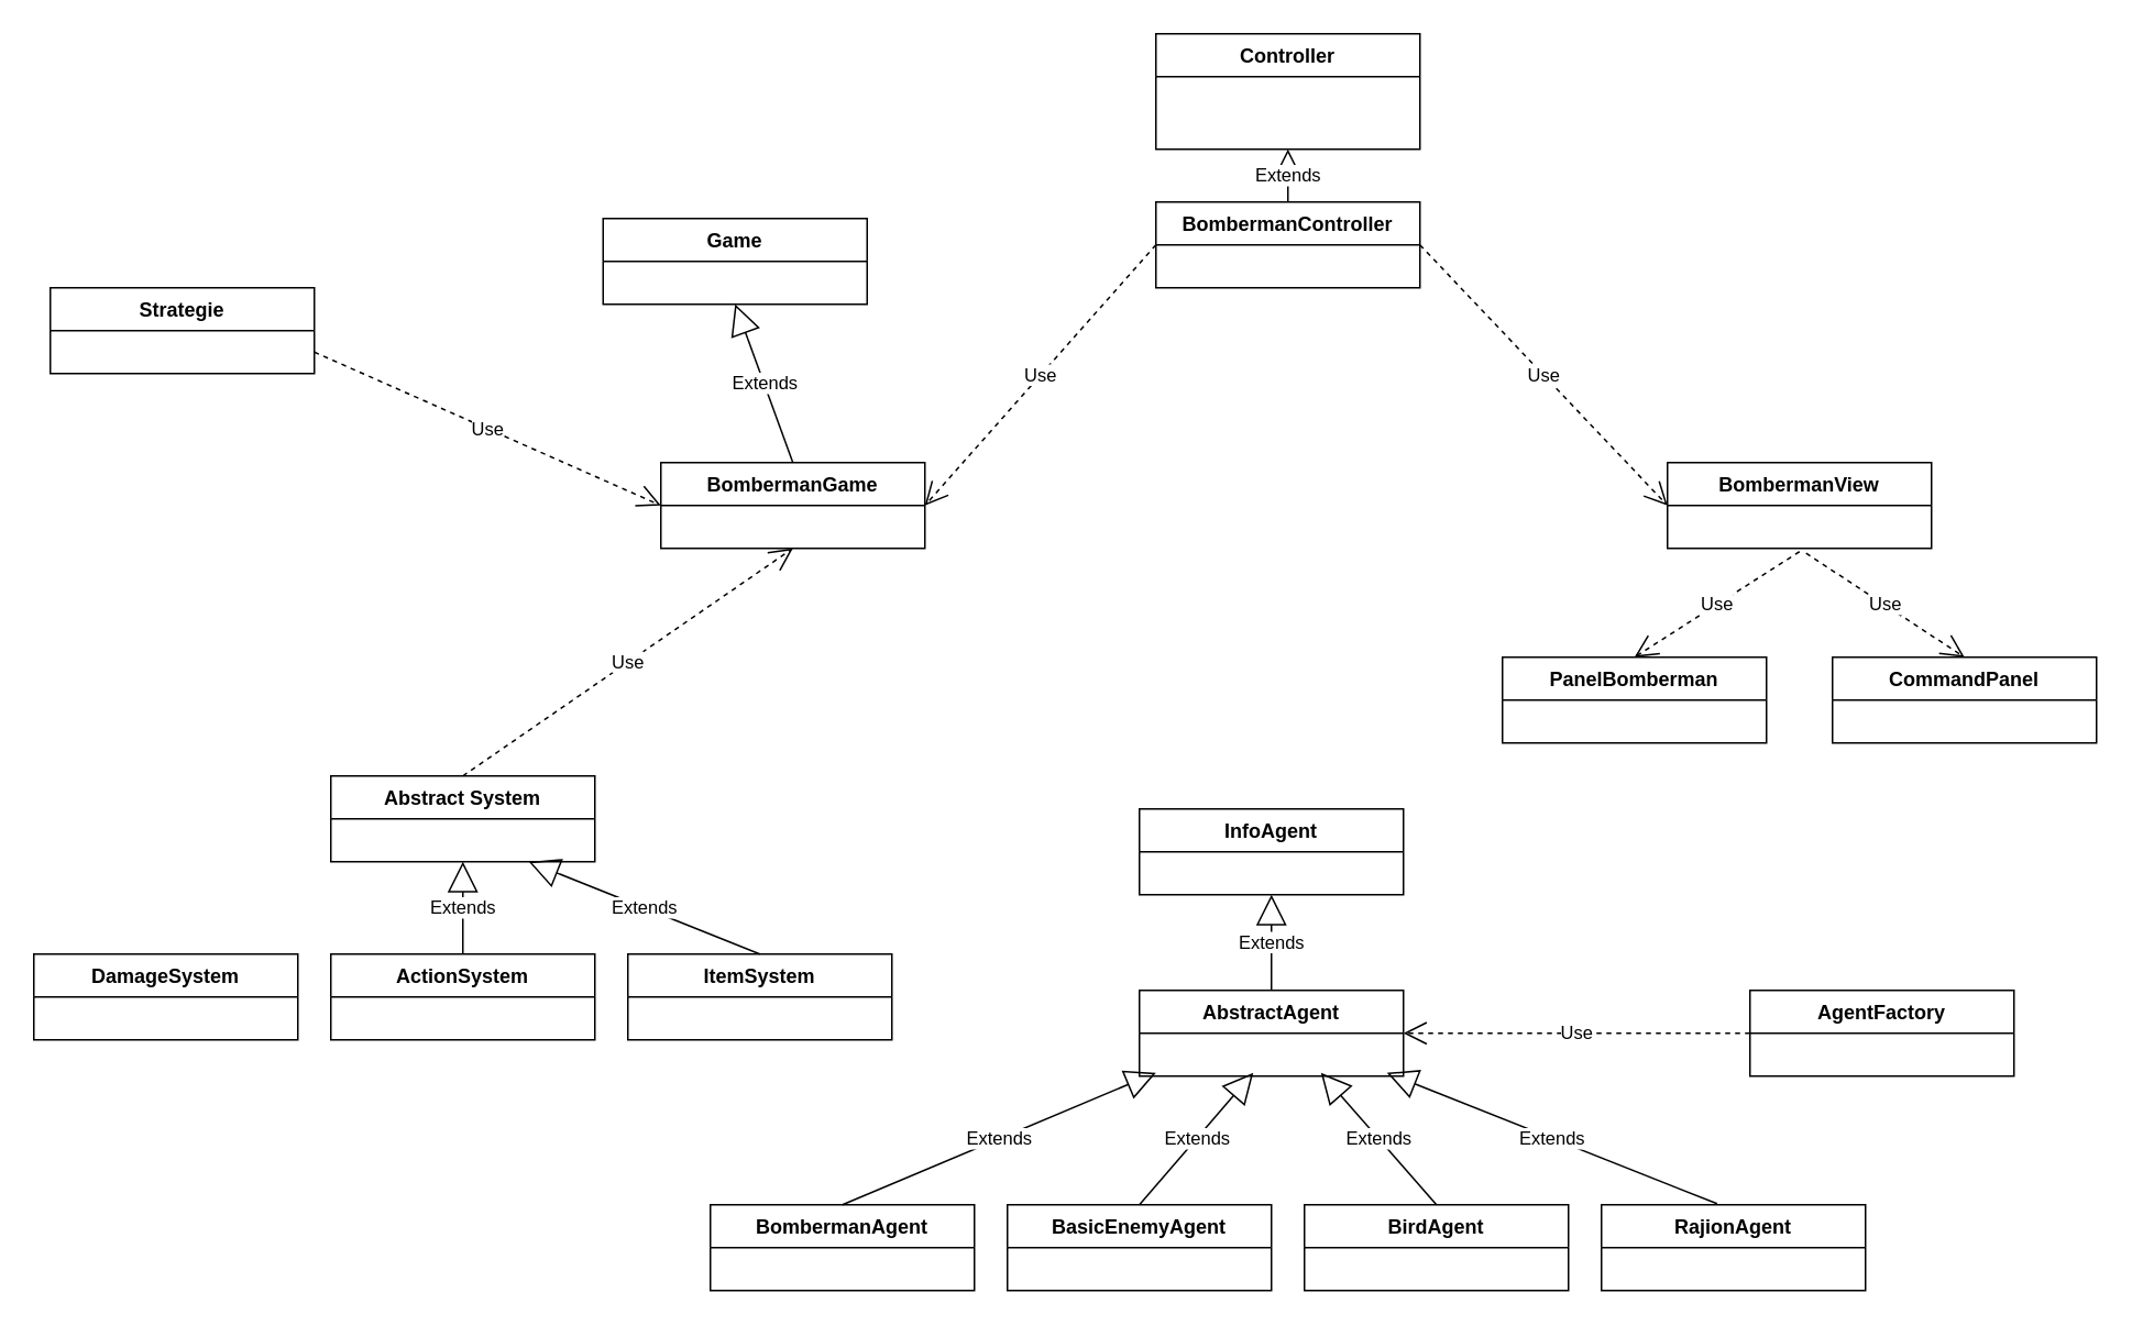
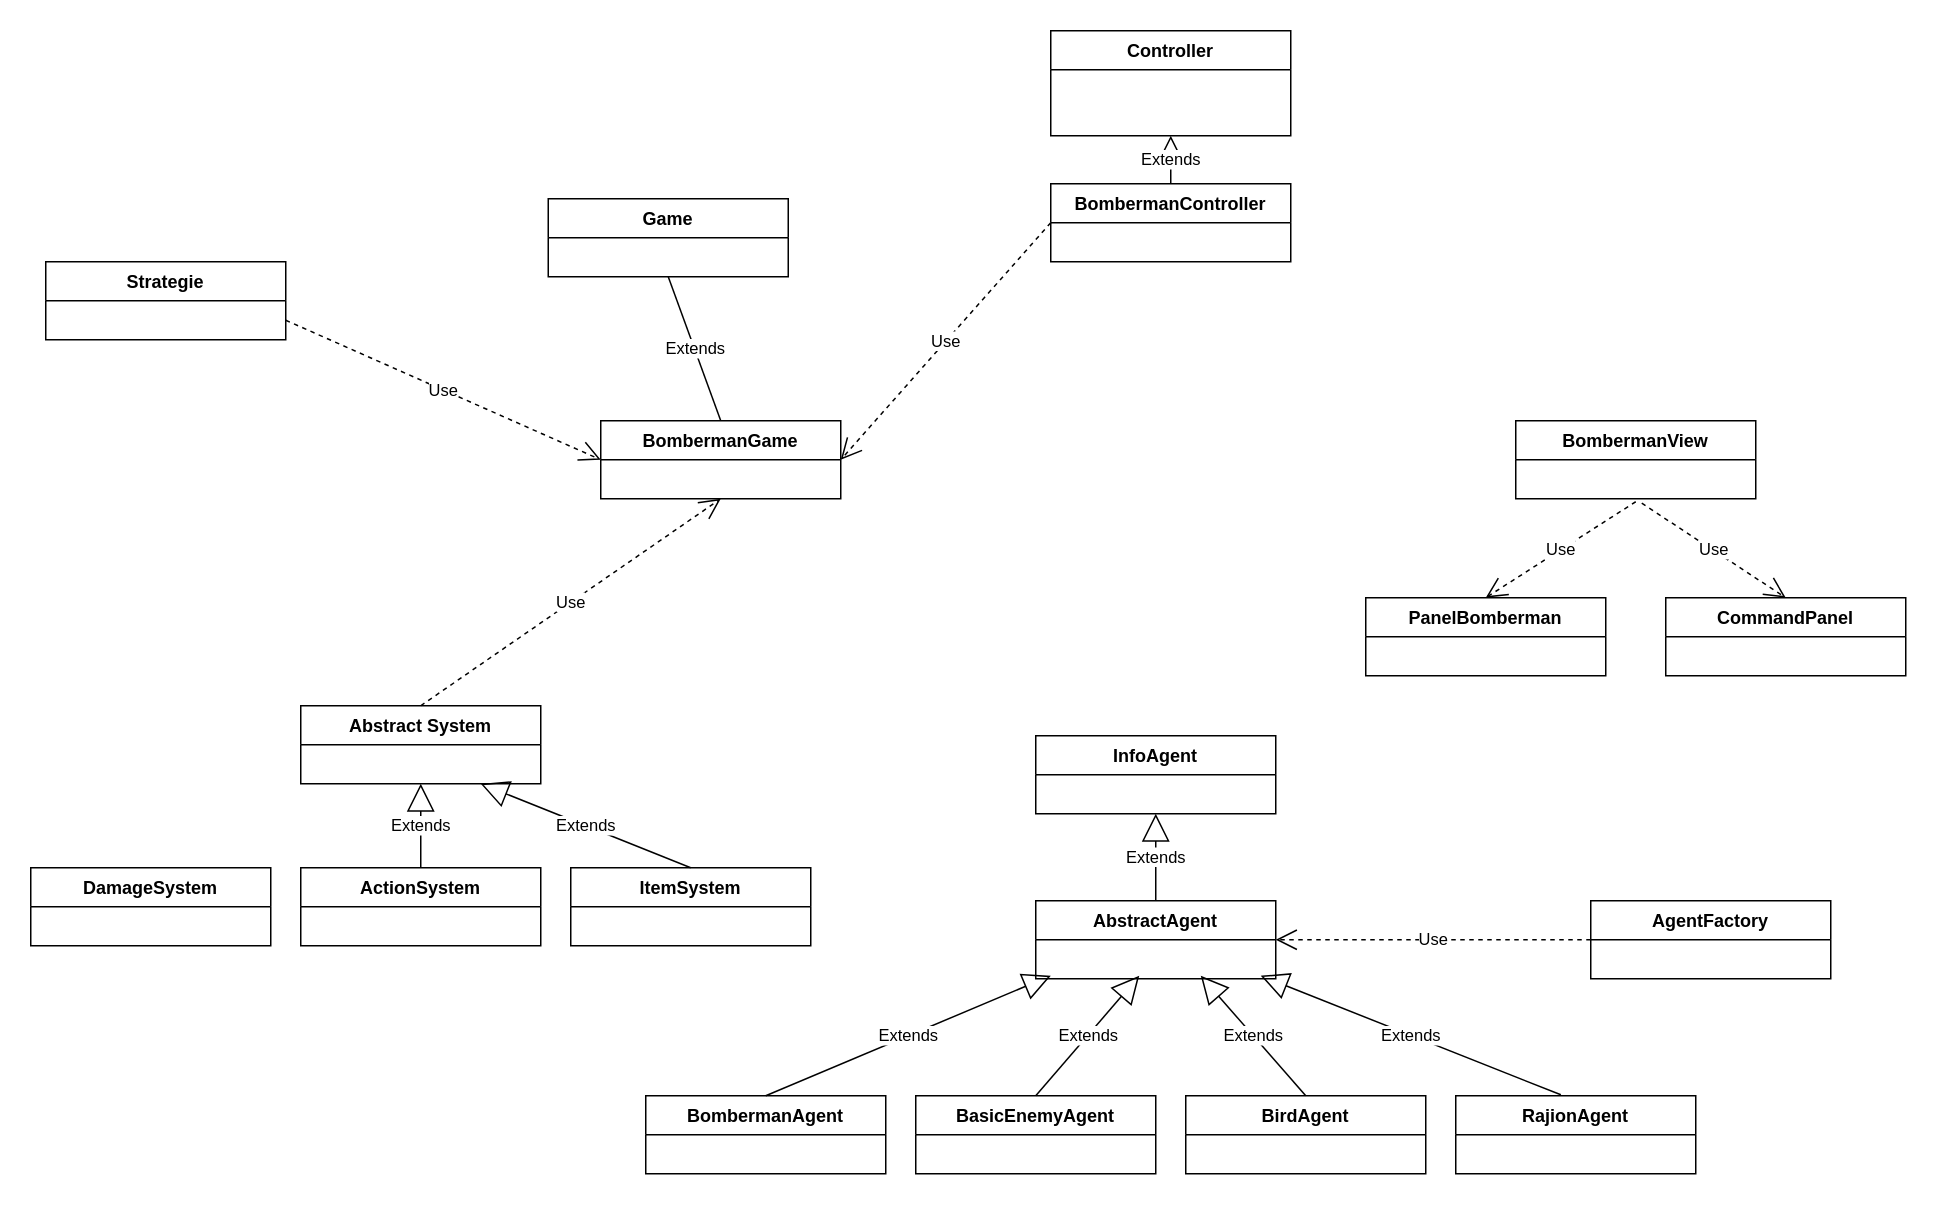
  <mxCell id="0" />
  <mxCell id="1" parent="0" />
  <mxCell id="2" value="Game" style="swimlane;fontStyle=1;align=center;verticalAlign=top;childLayout=stackLayout;horizontal=1;startSize=26;horizontalStack=0;resizeParent=1;resizeParentMax=0;resizeLast=0;collapsible=1;marginBottom=0;" parent="1" vertex="1"><mxGeometry x="365" y="132" width="160" height="52" as="geometry" /></mxCell>
  <mxCell id="3" value="Controller" style="swimlane;fontStyle=1;align=center;verticalAlign=top;childLayout=stackLayout;horizontal=1;startSize=26;horizontalStack=0;resizeParent=1;resizeParentMax=0;resizeLast=0;collapsible=1;marginBottom=0;" parent="1" vertex="1"><mxGeometry x="700" y="20" width="160" height="70" as="geometry" /></mxCell>
  <mxCell id="4" value="BombermanGame" style="swimlane;fontStyle=1;align=center;verticalAlign=top;childLayout=stackLayout;horizontal=1;startSize=26;horizontalStack=0;resizeParent=1;resizeParentMax=0;resizeLast=0;collapsible=1;marginBottom=0;" parent="1" vertex="1"><mxGeometry x="400" y="280" width="160" height="52" as="geometry" /></mxCell>
- <mxCell id="5" value="Extends" style="endArrow=block;endSize=16;endFill=0;html=1;exitX=0.5;exitY=0;exitDx=0;exitDy=0;entryX=0.5;entryY=1;entryDx=0;entryDy=0;" parent="1" source="4" edge="1" target="2"><mxGeometry width="160" relative="1" as="geometry"><mxPoint x="430" y="283.5" as="sourcePoint" /><mxPoint x="510" y="246" as="targetPoint" /></mxGeometry></mxCell>
+ <mxCell id="5" value="Extends" style="endArrow=none;endSize=16;endFill=0;html=1;exitX=0.5;exitY=0;exitDx=0;exitDy=0;entryX=0.5;entryY=1;entryDx=0;entryDy=0;" parent="1" source="4" edge="1" target="2"><mxGeometry width="160" relative="1" as="geometry"><mxPoint x="430" y="283.5" as="sourcePoint" /><mxPoint x="510" y="246" as="targetPoint" /></mxGeometry></mxCell>
  <mxCell id="6" value="Extends" style="endArrow=block;endSize=16;endFill=0;html=1;exitX=0.5;exitY=0;exitDx=0;exitDy=0;entryX=0.5;entryY=1;entryDx=0;entryDy=0;" parent="1" edge="1" target="3" source="36"><mxGeometry width="160" relative="1" as="geometry"><mxPoint x="779" y="160" as="sourcePoint" /><mxPoint x="779" y="80.004" as="targetPoint" /></mxGeometry></mxCell>
  <mxCell id="7" value="AbstractAgent" style="swimlane;fontStyle=1;align=center;verticalAlign=top;childLayout=stackLayout;horizontal=1;startSize=26;horizontalStack=0;resizeParent=1;resizeParentMax=0;resizeLast=0;collapsible=1;marginBottom=0;" parent="1" vertex="1"><mxGeometry x="690" y="600" width="160" height="52" as="geometry" /></mxCell>
  <mxCell id="8" value="BirdAgent" style="swimlane;fontStyle=1;align=center;verticalAlign=top;childLayout=stackLayout;horizontal=1;startSize=26;horizontalStack=0;resizeParent=1;resizeParentMax=0;resizeLast=0;collapsible=1;marginBottom=0;" parent="1" vertex="1"><mxGeometry x="790" y="730" width="160" height="52" as="geometry" /></mxCell>
  <mxCell id="9" value="RajionAgent" style="swimlane;fontStyle=1;align=center;verticalAlign=top;childLayout=stackLayout;horizontal=1;startSize=26;horizontalStack=0;resizeParent=1;resizeParentMax=0;resizeLast=0;collapsible=1;marginBottom=0;" parent="1" vertex="1"><mxGeometry x="970" y="730" width="160" height="52" as="geometry" /></mxCell>
  <mxCell id="10" value="BasicEnemyAgent" style="swimlane;fontStyle=1;align=center;verticalAlign=top;childLayout=stackLayout;horizontal=1;startSize=26;horizontalStack=0;resizeParent=1;resizeParentMax=0;resizeLast=0;collapsible=1;marginBottom=0;" parent="1" vertex="1"><mxGeometry x="610" y="730" width="160" height="52" as="geometry" /></mxCell>
  <mxCell id="11" value="BombermanAgent" style="swimlane;fontStyle=1;align=center;verticalAlign=top;childLayout=stackLayout;horizontal=1;startSize=26;horizontalStack=0;resizeParent=1;resizeParentMax=0;resizeLast=0;collapsible=1;marginBottom=0;" parent="1" vertex="1"><mxGeometry x="430" y="730" width="160" height="52" as="geometry" /></mxCell>
  <mxCell id="12" value="Extends" style="endArrow=block;endSize=16;endFill=0;html=1;exitX=0.5;exitY=0;exitDx=0;exitDy=0;" parent="1" source="11" edge="1"><mxGeometry width="160" relative="1" as="geometry"><mxPoint x="490" y="720" as="sourcePoint" /><mxPoint x="700" y="650" as="targetPoint" /></mxGeometry></mxCell>
  <mxCell id="13" value="Extends" style="endArrow=block;endSize=16;endFill=0;html=1;exitX=0.5;exitY=0;exitDx=0;exitDy=0;" parent="1" source="10" edge="1"><mxGeometry width="160" relative="1" as="geometry"><mxPoint x="660" y="730" as="sourcePoint" /><mxPoint x="759" y="650" as="targetPoint" /></mxGeometry></mxCell>
  <mxCell id="14" value="Extends" style="endArrow=block;endSize=16;endFill=0;html=1;exitX=0.5;exitY=0;exitDx=0;exitDy=0;" parent="1" source="8" edge="1"><mxGeometry width="160" relative="1" as="geometry"><mxPoint x="790" y="740" as="sourcePoint" /><mxPoint x="800" y="650" as="targetPoint" /></mxGeometry></mxCell>
  <mxCell id="15" value="Extends" style="endArrow=block;endSize=16;endFill=0;html=1;exitX=0.438;exitY=-0.012;exitDx=0;exitDy=0;exitPerimeter=0;" parent="1" source="9" edge="1"><mxGeometry width="160" relative="1" as="geometry"><mxPoint x="1000" y="760" as="sourcePoint" /><mxPoint x="840" y="650" as="targetPoint" /></mxGeometry></mxCell>
  <mxCell id="16" value="BombermanView" style="swimlane;fontStyle=1;align=center;verticalAlign=top;childLayout=stackLayout;horizontal=1;startSize=26;horizontalStack=0;resizeParent=1;resizeParentMax=0;resizeLast=0;collapsible=1;marginBottom=0;" parent="1" vertex="1"><mxGeometry x="1010" y="280" width="160" height="52" as="geometry" /></mxCell>
  <mxCell id="17" value="PanelBomberman" style="swimlane;fontStyle=1;align=center;verticalAlign=top;childLayout=stackLayout;horizontal=1;startSize=26;horizontalStack=0;resizeParent=1;resizeParentMax=0;resizeLast=0;collapsible=1;marginBottom=0;" parent="1" vertex="1"><mxGeometry x="910" y="398" width="160" height="52" as="geometry" /></mxCell>
  <mxCell id="18" value="CommandPanel" style="swimlane;fontStyle=1;align=center;verticalAlign=top;childLayout=stackLayout;horizontal=1;startSize=26;horizontalStack=0;resizeParent=1;resizeParentMax=0;resizeLast=0;collapsible=1;marginBottom=0;" parent="1" vertex="1"><mxGeometry x="1110" y="398" width="160" height="52" as="geometry" /></mxCell>
  <mxCell id="19" value="Use" style="endArrow=open;endSize=12;dashed=1;html=1;entryX=0.5;entryY=0;entryDx=0;entryDy=0;exitX=0.525;exitY=1.115;exitDx=0;exitDy=0;exitPerimeter=0;" parent="1" target="18" edge="1"><mxGeometry width="160" relative="1" as="geometry"><mxPoint x="1094" y="334.99" as="sourcePoint" /><mxPoint x="1230" y="407.5" as="targetPoint" /></mxGeometry></mxCell>
  <mxCell id="20" value="Use" style="endArrow=open;endSize=12;dashed=1;html=1;exitX=0.5;exitY=1.077;exitDx=0;exitDy=0;exitPerimeter=0;entryX=0.5;entryY=0;entryDx=0;entryDy=0;" parent="1" target="17" edge="1"><mxGeometry width="160" relative="1" as="geometry"><mxPoint x="1090" y="334.002" as="sourcePoint" /><mxPoint x="1150" y="410" as="targetPoint" /></mxGeometry></mxCell>
  <mxCell id="21" value="Use" style="endArrow=open;endSize=12;dashed=1;html=1;exitX=0;exitY=0.5;exitDx=0;exitDy=0;entryX=1;entryY=0.5;entryDx=0;entryDy=0;" parent="1" source="36" target="4" edge="1"><mxGeometry width="160" relative="1" as="geometry"><mxPoint x="698.08" y="287.996" as="sourcePoint" /><mxPoint x="590.96" y="371.994" as="targetPoint" /></mxGeometry></mxCell>
- <mxCell id="22" value="Use" style="endArrow=open;endSize=12;dashed=1;html=1;exitX=1;exitY=0.5;exitDx=0;exitDy=0;entryX=0;entryY=0.5;entryDx=0;entryDy=0;" parent="1" source="36" edge="1" target="16"><mxGeometry width="160" relative="1" as="geometry"><mxPoint x="863.04" y="285.994" as="sourcePoint" /><mxPoint x="970" y="370" as="targetPoint" /></mxGeometry></mxCell>
  <mxCell id="23" value="InfoAgent" style="swimlane;fontStyle=1;align=center;verticalAlign=top;childLayout=stackLayout;horizontal=1;startSize=26;horizontalStack=0;resizeParent=1;resizeParentMax=0;resizeLast=0;collapsible=1;marginBottom=0;" parent="1" vertex="1"><mxGeometry x="690" y="490" width="160" height="52" as="geometry" /></mxCell>
  <mxCell id="24" value="Extends" style="endArrow=block;endSize=16;endFill=0;html=1;exitX=0.5;exitY=0;exitDx=0;exitDy=0;entryX=0.5;entryY=1;entryDx=0;entryDy=0;" parent="1" source="7" edge="1" target="23"><mxGeometry width="160" relative="1" as="geometry"><mxPoint x="730" y="550" as="sourcePoint" /><mxPoint x="770" y="530" as="targetPoint" /></mxGeometry></mxCell>
  <mxCell id="25" value="Use" style="endArrow=open;endSize=12;dashed=1;html=1;entryX=0;entryY=0.5;entryDx=0;entryDy=0;exitX=1;exitY=0.75;exitDx=0;exitDy=0;" parent="1" target="4" edge="1" source="26"><mxGeometry width="160" relative="1" as="geometry"><mxPoint x="210" y="290" as="sourcePoint" /><mxPoint x="430" y="365" as="targetPoint" /></mxGeometry></mxCell>
  <mxCell id="26" value="Strategie" style="swimlane;fontStyle=1;align=center;verticalAlign=top;childLayout=stackLayout;horizontal=1;startSize=26;horizontalStack=0;resizeParent=1;resizeParentMax=0;resizeLast=0;collapsible=1;marginBottom=0;" parent="1" vertex="1"><mxGeometry x="30" y="174" width="160" height="52" as="geometry" /></mxCell>
  <mxCell id="27" value="Abstract System" style="swimlane;fontStyle=1;align=center;verticalAlign=top;childLayout=stackLayout;horizontal=1;startSize=26;horizontalStack=0;resizeParent=1;resizeParentMax=0;resizeLast=0;collapsible=1;marginBottom=0;" vertex="1" parent="1"><mxGeometry x="200" y="470" width="160" height="52" as="geometry" /></mxCell>
  <mxCell id="28" value="ActionSystem" style="swimlane;fontStyle=1;align=center;verticalAlign=top;childLayout=stackLayout;horizontal=1;startSize=26;horizontalStack=0;resizeParent=1;resizeParentMax=0;resizeLast=0;collapsible=1;marginBottom=0;" vertex="1" parent="1"><mxGeometry x="200" y="578" width="160" height="52" as="geometry" /></mxCell>
  <mxCell id="29" value="DamageSystem" style="swimlane;fontStyle=1;align=center;verticalAlign=top;childLayout=stackLayout;horizontal=1;startSize=26;horizontalStack=0;resizeParent=1;resizeParentMax=0;resizeLast=0;collapsible=1;marginBottom=0;" vertex="1" parent="1"><mxGeometry x="20" y="578" width="160" height="52" as="geometry" /></mxCell>
  <mxCell id="30" value="ItemSystem" style="swimlane;fontStyle=1;align=center;verticalAlign=top;childLayout=stackLayout;horizontal=1;startSize=26;horizontalStack=0;resizeParent=1;resizeParentMax=0;resizeLast=0;collapsible=1;marginBottom=0;" vertex="1" parent="1"><mxGeometry x="380" y="578" width="160" height="52" as="geometry" /></mxCell>
  <mxCell id="31" value="Extends" style="endArrow=block;endSize=16;endFill=0;html=1;exitX=0.5;exitY=0;exitDx=0;exitDy=0;entryX=0.5;entryY=1;entryDx=0;entryDy=0;" edge="1" parent="1" source="28" target="27"><mxGeometry width="160" relative="1" as="geometry"><mxPoint x="269.5" y="640" as="sourcePoint" /><mxPoint x="269.5" y="522" as="targetPoint" /></mxGeometry></mxCell>
  <mxCell id="32" value="Extends" style="endArrow=block;endSize=16;endFill=0;html=1;exitX=0.5;exitY=0;exitDx=0;exitDy=0;entryX=0.75;entryY=1;entryDx=0;entryDy=0;" edge="1" parent="1" source="30" target="27"><mxGeometry width="160" relative="1" as="geometry"><mxPoint x="430" y="578" as="sourcePoint" /><mxPoint x="430" y="460" as="targetPoint" /></mxGeometry></mxCell>
  <mxCell id="33" value="Use" style="endArrow=open;endSize=12;dashed=1;html=1;entryX=0.5;entryY=1;entryDx=0;entryDy=0;exitX=0.5;exitY=0;exitDx=0;exitDy=0;" edge="1" parent="1" source="27" target="4"><mxGeometry width="160" relative="1" as="geometry"><mxPoint x="330" y="410" as="sourcePoint" /><mxPoint x="490" y="449" as="targetPoint" /></mxGeometry></mxCell>
  <mxCell id="34" value="AgentFactory" style="swimlane;fontStyle=1;align=center;verticalAlign=top;childLayout=stackLayout;horizontal=1;startSize=26;horizontalStack=0;resizeParent=1;resizeParentMax=0;resizeLast=0;collapsible=1;marginBottom=0;" vertex="1" parent="1"><mxGeometry x="1060" y="600" width="160" height="52" as="geometry" /></mxCell>
  <mxCell id="35" value="Use" style="endArrow=open;endSize=12;dashed=1;html=1;exitX=0;exitY=0.5;exitDx=0;exitDy=0;entryX=1;entryY=0.5;entryDx=0;entryDy=0;" edge="1" parent="1" source="34" target="7"><mxGeometry width="160" relative="1" as="geometry"><mxPoint x="910" y="502" as="sourcePoint" /><mxPoint x="1030" y="432" as="targetPoint" /></mxGeometry></mxCell>
  <mxCell id="36" value="BombermanController" style="swimlane;fontStyle=1;align=center;verticalAlign=top;childLayout=stackLayout;horizontal=1;startSize=26;horizontalStack=0;resizeParent=1;resizeParentMax=0;resizeLast=0;collapsible=1;marginBottom=0;" parent="1" vertex="1"><mxGeometry x="700" y="122" width="160" height="52" as="geometry" /></mxCell>
